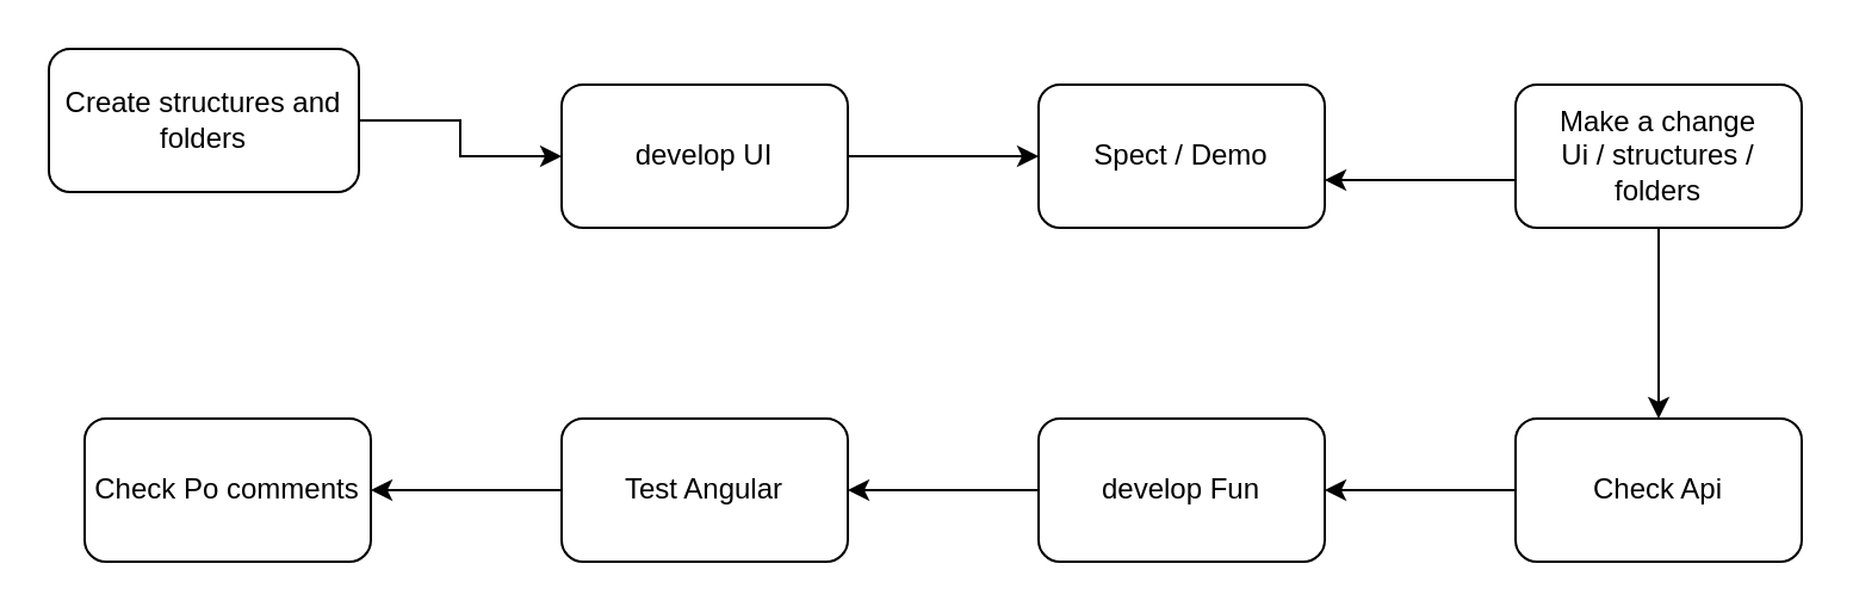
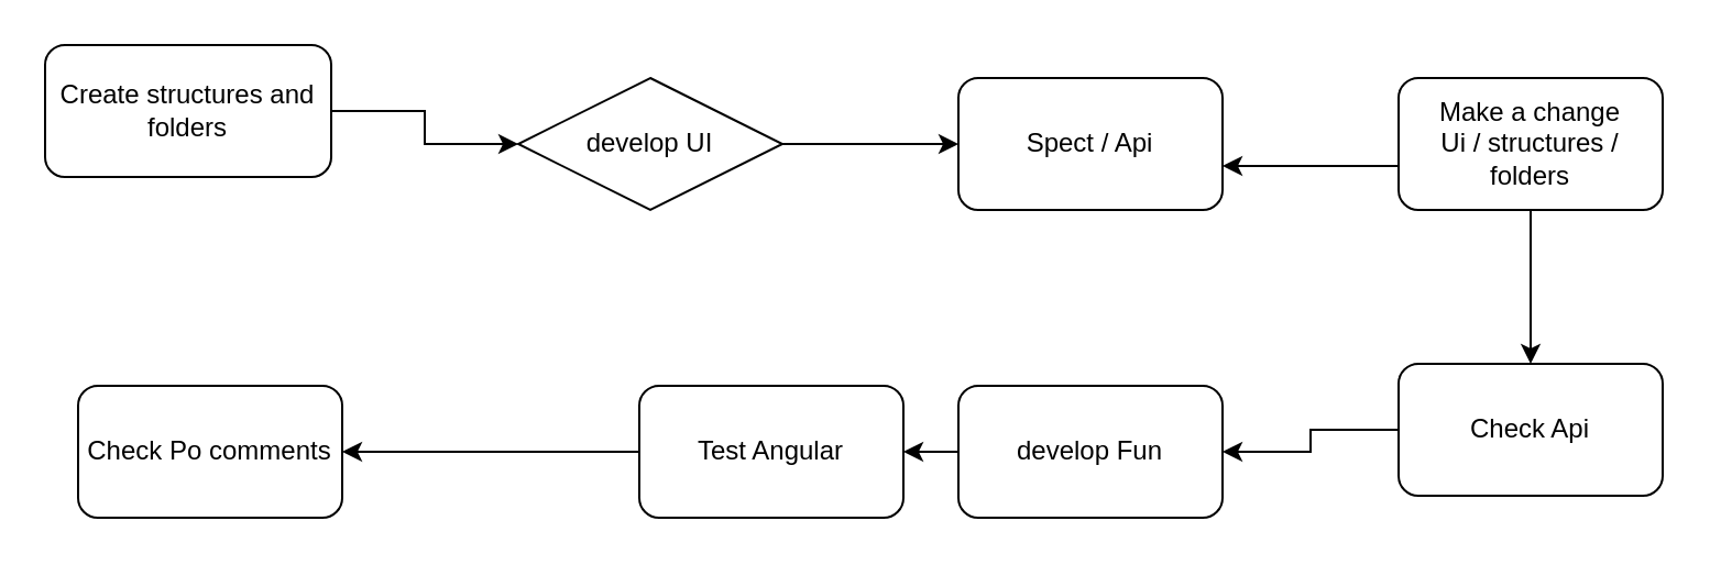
  <mxCell id="0" />
  <mxCell id="1" parent="0" />
  <mxCell id="2" style="edgeStyle=orthogonalEdgeStyle;rounded=0;orthogonalLoop=1;jettySize=auto;html=1;" edge="1" parent="1" source="3" target="5"><mxGeometry relative="1" as="geometry"><mxPoint x="285" y="65" as="targetPoint" /></mxGeometry></mxCell>
  <mxCell id="3" value="Create structures and folders" style="rounded=1;whiteSpace=wrap;html=1;" vertex="1" parent="1"><mxGeometry x="20" y="20" width="130" height="60" as="geometry" /></mxCell>
  <mxCell id="4" value="" style="edgeStyle=orthogonalEdgeStyle;rounded=0;orthogonalLoop=1;jettySize=auto;html=1;" edge="1" parent="1" source="5" target="6"><mxGeometry relative="1" as="geometry" /></mxCell>
- <mxCell id="5" value="develop UI" style="rounded=1;whiteSpace=wrap;html=1;" vertex="1" parent="1"><mxGeometry x="235" y="35" width="120" height="60" as="geometry" /></mxCell>
- <mxCell id="6" value="Spect / Demo" style="rounded=1;whiteSpace=wrap;html=1;" vertex="1" parent="1"><mxGeometry x="435" y="35" width="120" height="60" as="geometry" /></mxCell>
+ <mxCell id="5" value="develop UI" style="rhombus;whiteSpace=wrap;html=1;" vertex="1" parent="1"><mxGeometry x="235" y="35" width="120" height="60" as="geometry" /></mxCell>
+ <mxCell id="6" value="Spect / Api" style="rounded=1;whiteSpace=wrap;html=1;" vertex="1" parent="1"><mxGeometry x="435" y="35" width="120" height="60" as="geometry" /></mxCell>
  <mxCell id="7" value="" style="edgeStyle=orthogonalEdgeStyle;rounded=0;orthogonalLoop=1;jettySize=auto;html=1;" edge="1" parent="1" source="8" target="11"><mxGeometry relative="1" as="geometry" /></mxCell>
  <mxCell id="8" value="Make a change&lt;br&gt;Ui / structures&amp;nbsp;/ folders" style="whiteSpace=wrap;html=1;rounded=1;" vertex="1" parent="1"><mxGeometry x="635" y="35" width="120" height="60" as="geometry" /></mxCell>
  <mxCell id="9" value="" style="endArrow=classic;html=1;" edge="1" parent="1"><mxGeometry width="50" height="50" relative="1" as="geometry"><mxPoint x="635" y="75" as="sourcePoint" /><mxPoint x="555" y="75" as="targetPoint" /></mxGeometry></mxCell>
  <mxCell id="10" value="" style="edgeStyle=orthogonalEdgeStyle;rounded=0;orthogonalLoop=1;jettySize=auto;html=1;" edge="1" parent="1" source="11" target="13"><mxGeometry relative="1" as="geometry" /></mxCell>
- <mxCell id="11" value="Check Api" style="whiteSpace=wrap;html=1;rounded=1;" vertex="1" parent="1"><mxGeometry x="635" y="175" width="120" height="60" as="geometry" /></mxCell>
+ <mxCell id="11" value="Check Api" style="whiteSpace=wrap;html=1;rounded=1;" vertex="1" parent="1"><mxGeometry x="635" y="165" width="120" height="60" as="geometry" /></mxCell>
  <mxCell id="12" value="" style="edgeStyle=orthogonalEdgeStyle;rounded=0;orthogonalLoop=1;jettySize=auto;html=1;" edge="1" parent="1" source="13" target="15"><mxGeometry relative="1" as="geometry" /></mxCell>
  <mxCell id="13" value="&lt;span&gt;develop Fun&lt;/span&gt;" style="whiteSpace=wrap;html=1;rounded=1;" vertex="1" parent="1"><mxGeometry x="435" y="175" width="120" height="60" as="geometry" /></mxCell>
  <mxCell id="14" value="" style="edgeStyle=orthogonalEdgeStyle;rounded=0;orthogonalLoop=1;jettySize=auto;html=1;" edge="1" parent="1" source="15" target="16"><mxGeometry relative="1" as="geometry" /></mxCell>
- <mxCell id="15" value="Test Angular" style="whiteSpace=wrap;html=1;rounded=1;" vertex="1" parent="1"><mxGeometry x="235" y="175" width="120" height="60" as="geometry" /></mxCell>
+ <mxCell id="15" value="Test Angular" style="whiteSpace=wrap;html=1;rounded=1;" vertex="1" parent="1"><mxGeometry x="290" y="175" width="120" height="60" as="geometry" /></mxCell>
  <mxCell id="16" value="Check Po comments" style="whiteSpace=wrap;html=1;rounded=1;" vertex="1" parent="1"><mxGeometry x="35" y="175" width="120" height="60" as="geometry" /></mxCell>
